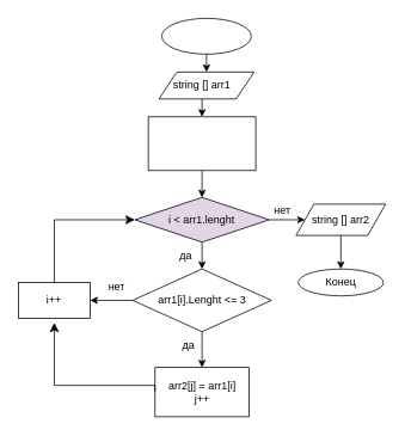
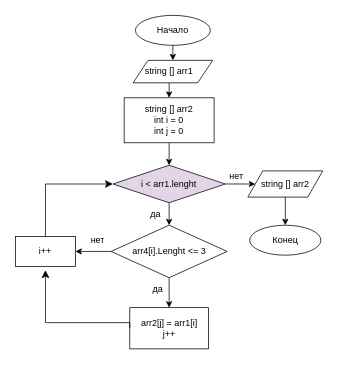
  <mxCell id="0" />
  <mxCell id="1" parent="0" />
  <mxCell id="2" value="" style="ellipse;whiteSpace=wrap;html=1;" vertex="1" parent="1"><mxGeometry x="180" y="20" width="100" height="40" as="geometry" /></mxCell>
+ <mxCell id="3" value="Начало" style="text;strokeColor=none;align=center;fillColor=none;html=1;verticalAlign=middle;whiteSpace=wrap;rounded=0;" vertex="1" parent="1"><mxGeometry x="200" y="25" width="60" height="30" as="geometry" /></mxCell>
  <mxCell id="4" value="" style="shape=parallelogram;perimeter=parallelogramPerimeter;whiteSpace=wrap;html=1;fixedSize=1;" vertex="1" parent="1"><mxGeometry x="176.88" y="80" width="106.25" height="30" as="geometry" /></mxCell>
  <mxCell id="5" value="" style="edgeStyle=none;html=1;" edge="1" parent="1" source="6" target="9"><mxGeometry relative="1" as="geometry" /></mxCell>
  <mxCell id="6" value="string [] arr1" style="text;strokeColor=none;align=center;fillColor=none;html=1;verticalAlign=middle;whiteSpace=wrap;rounded=0;" vertex="1" parent="1"><mxGeometry x="190" y="80" width="70" height="30" as="geometry" /></mxCell>
  <mxCell id="7" value="" style="endArrow=classic;html=1;exitX=0.5;exitY=1;exitDx=0;exitDy=0;entryX=0.5;entryY=0;entryDx=0;entryDy=0;" edge="1" parent="1" source="2" target="4"><mxGeometry width="50" height="50" relative="1" as="geometry"><mxPoint x="350" y="200" as="sourcePoint" /><mxPoint x="400" y="150" as="targetPoint" /></mxGeometry></mxCell>
  <mxCell id="8" value="" style="edgeStyle=none;html=1;" edge="1" parent="1" source="9" target="13"><mxGeometry relative="1" as="geometry" /></mxCell>
  <mxCell id="9" value="" style="whiteSpace=wrap;html=1;" vertex="1" parent="1"><mxGeometry x="165" y="130" width="120" height="60" as="geometry" /></mxCell>
+ <mxCell id="10" value="string [] arr2&lt;br&gt;int i = 0&lt;br&gt;int j = 0" style="text;strokeColor=none;align=center;fillColor=none;html=1;verticalAlign=middle;whiteSpace=wrap;rounded=0;" vertex="1" parent="1"><mxGeometry x="185" y="145" width="80" height="30" as="geometry" /></mxCell>
  <mxCell id="11" value="" style="edgeStyle=none;html=1;" edge="1" parent="1" source="13" target="15"><mxGeometry relative="1" as="geometry" /></mxCell>
  <mxCell id="12" value="" style="edgeStyle=none;html=1;" edge="1" parent="1" source="13" target="19"><mxGeometry relative="1" as="geometry" /></mxCell>
  <mxCell id="13" value="i &amp;lt; arr1.lenght" style="rhombus;whiteSpace=wrap;html=1;fillColor=#e1d5e7;" vertex="1" parent="1"><mxGeometry x="150" y="220" width="150" height="50" as="geometry" /></mxCell>
  <mxCell id="14" value="" style="edgeStyle=none;html=1;" edge="1" parent="1" source="15" target="23"><mxGeometry relative="1" as="geometry" /></mxCell>
  <mxCell id="15" value="string [] arr2" style="shape=parallelogram;perimeter=parallelogramPerimeter;whiteSpace=wrap;html=1;fixedSize=1;" vertex="1" parent="1"><mxGeometry x="330" y="227.5" width="100" height="35" as="geometry" /></mxCell>
  <mxCell id="16" value="нет" style="text;strokeColor=none;align=center;fillColor=none;html=1;verticalAlign=middle;whiteSpace=wrap;rounded=0;" vertex="1" parent="1"><mxGeometry x="285" y="220" width="60" height="30" as="geometry" /></mxCell>
  <mxCell id="17" value="" style="edgeStyle=none;html=1;" edge="1" parent="1" source="19" target="21"><mxGeometry relative="1" as="geometry" /></mxCell>
  <mxCell id="18" value="" style="edgeStyle=none;html=1;" edge="1" parent="1" source="19" target="24"><mxGeometry relative="1" as="geometry" /></mxCell>
- <mxCell id="19" value="arr1[i].Lenght &amp;lt;= 3" style="rhombus;whiteSpace=wrap;html=1;" vertex="1" parent="1"><mxGeometry x="147.5" y="300" width="155" height="70" as="geometry" /></mxCell>
+ <mxCell id="19" value="arr4[i].Lenght &amp;lt;= 3" style="rhombus;whiteSpace=wrap;html=1;" vertex="1" parent="1"><mxGeometry x="147.5" y="300" width="155" height="70" as="geometry" /></mxCell>
  <mxCell id="20" value="да" style="text;strokeColor=none;align=center;fillColor=none;html=1;verticalAlign=middle;whiteSpace=wrap;rounded=0;" vertex="1" parent="1"><mxGeometry x="176.88" y="270" width="60" height="30" as="geometry" /></mxCell>
  <mxCell id="21" value="arr2[j] = arr1[i]&lt;br&gt;j++" style="rounded=0;whiteSpace=wrap;html=1;" vertex="1" parent="1"><mxGeometry x="172.5" y="410" width="105" height="55" as="geometry" /></mxCell>
  <mxCell id="22" value="да" style="text;strokeColor=none;align=center;fillColor=none;html=1;verticalAlign=middle;whiteSpace=wrap;rounded=0;" vertex="1" parent="1"><mxGeometry x="180" y="370" width="60" height="30" as="geometry" /></mxCell>
- <mxCell id="23" value="Конец" style="ellipse;whiteSpace=wrap;html=1;" vertex="1" parent="1"><mxGeometry x="332.5" y="300" width="95" height="30" as="geometry" /></mxCell>
+ <mxCell id="23" value="Конец" style="ellipse;whiteSpace=wrap;html=1;" vertex="1" parent="1"><mxGeometry x="332.5" y="300" width="95" height="40" as="geometry" /></mxCell>
  <mxCell id="24" value="i++" style="rounded=0;whiteSpace=wrap;html=1;" vertex="1" parent="1"><mxGeometry x="20" y="315" width="80" height="40" as="geometry" /></mxCell>
  <mxCell id="25" value="" style="edgeStyle=segmentEdgeStyle;endArrow=classic;html=1;curved=0;rounded=0;endSize=8;startSize=8;sourcePerimeterSpacing=0;targetPerimeterSpacing=0;elbow=vertical;exitX=0.5;exitY=0;exitDx=0;exitDy=0;entryX=0;entryY=0.5;entryDx=0;entryDy=0;" edge="1" parent="1" source="24" target="13"><mxGeometry width="100" relative="1" as="geometry"><mxPoint x="460" y="290" as="sourcePoint" /><mxPoint x="560" y="330" as="targetPoint" /><Array as="points"><mxPoint x="60" y="245" /></Array></mxGeometry></mxCell>
  <mxCell id="26" value="" style="edgeStyle=segmentEdgeStyle;endArrow=classic;html=1;curved=0;rounded=0;endSize=8;startSize=8;sourcePerimeterSpacing=0;targetPerimeterSpacing=0;elbow=vertical;exitX=0;exitY=0.5;exitDx=0;exitDy=0;" edge="1" parent="1" source="21"><mxGeometry width="100" relative="1" as="geometry"><mxPoint x="360" y="420" as="sourcePoint" /><mxPoint x="60" y="360" as="targetPoint" /><Array as="points"><mxPoint x="60" y="430" /></Array></mxGeometry></mxCell>
  <mxCell id="27" value="нет" style="text;strokeColor=none;align=center;fillColor=none;html=1;verticalAlign=middle;whiteSpace=wrap;rounded=0;" vertex="1" parent="1"><mxGeometry x="100" y="310" width="60" height="20" as="geometry" /></mxCell>
